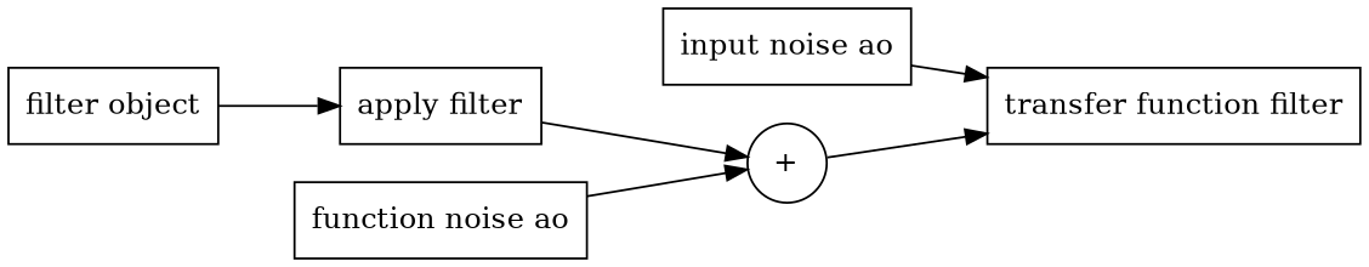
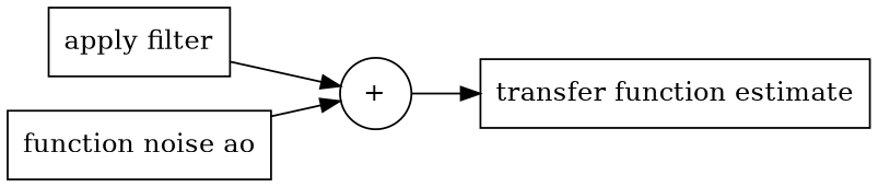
  digraph {
    rankdir=LR
    node [shape=box]
-   n1 [label="input noise ao"]
-   n2 [label="transfer function filter"]
+   n2 [label="transfer function estimate"]
    n3 [label="apply filter"]
    n4 [label="+" shape=circle]
-   n5 [label="filter object"]
    n6 [label="function noise ao"]
-   n1 -> n2
    n3 -> n4
    n4 -> n2
-   n5 -> n3
    n6 -> n4
  }
